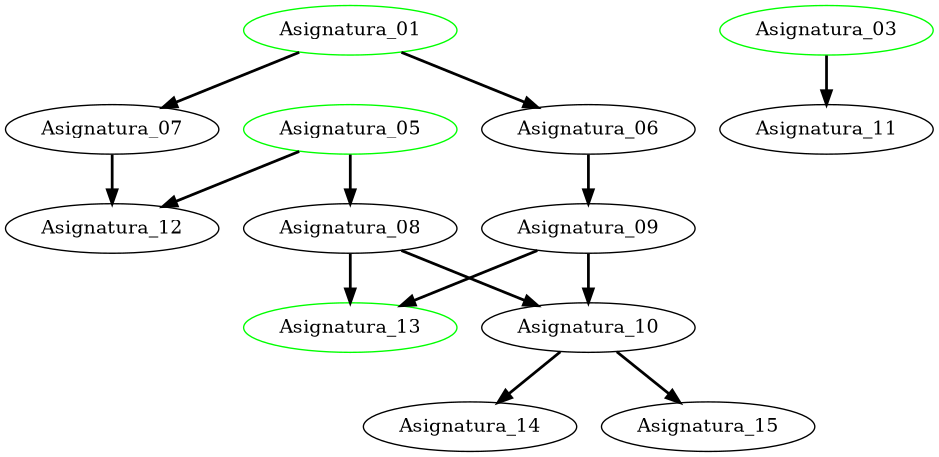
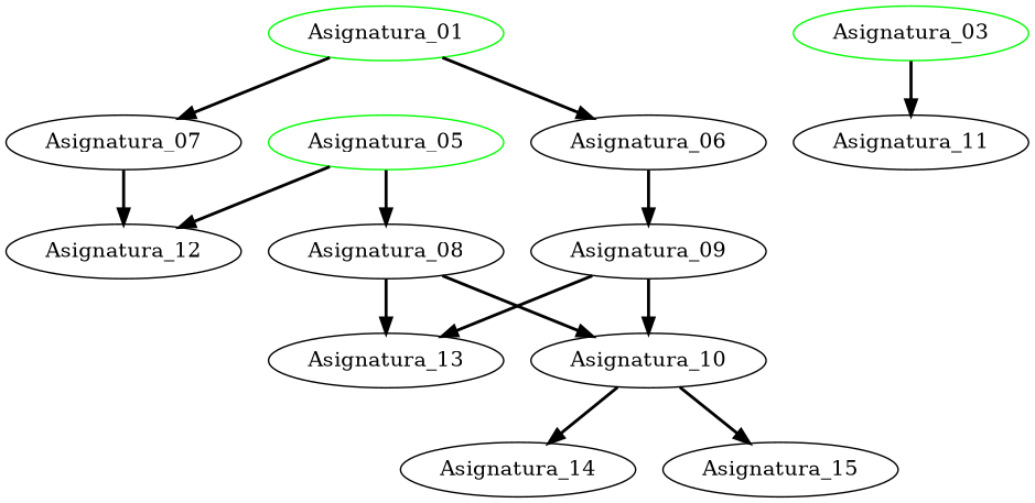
  strict digraph {
    node [color=black]
    edge [style=bold]
    n1 [color=green label=Asignatura_01]
    n2 [label=Asignatura_06]
    n3 [label=Asignatura_07]
    n4 [label=Asignatura_09]
    n5 [label=Asignatura_12]
    n6 [label=Asignatura_11]
    n7 [color=green label=Asignatura_03]
    n8 [color=green label=Asignatura_05]
    n9 [label=Asignatura_08]
    n10 [label=Asignatura_10]
-   n11 [color=green label=Asignatura_13]
+   n11 [label=Asignatura_13]
    n12 [label=Asignatura_14]
    n13 [label=Asignatura_15]
    n1 -> n2
    n1 -> n3
    n2 -> n4
    n3 -> n5
    n4 -> n10
    n4 -> n11
    n7 -> n6
    n8 -> n5
    n8 -> n9
    n9 -> n10
    n9 -> n11
    n10 -> n12
    n10 -> n13
  }
